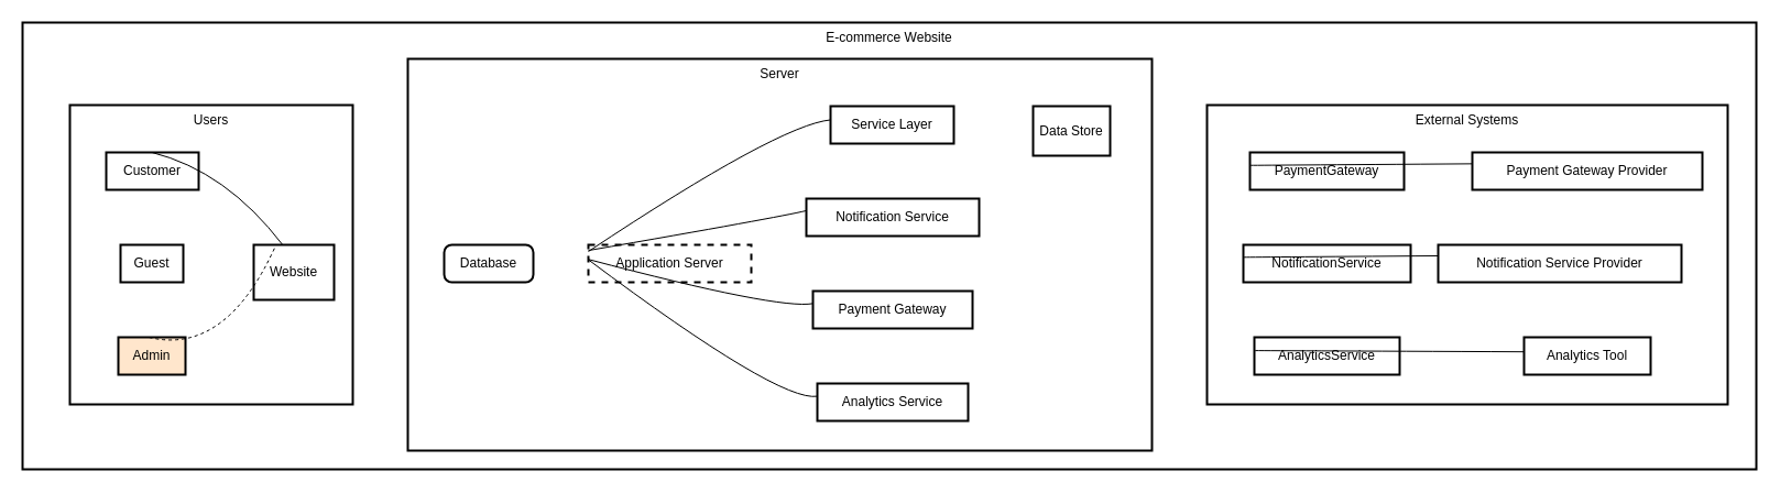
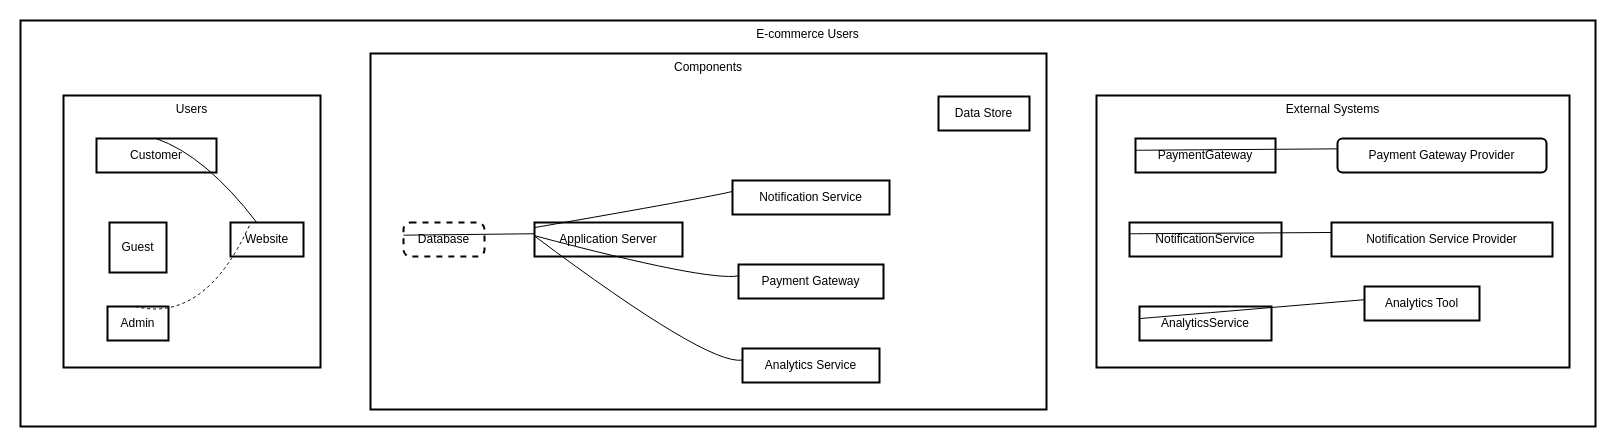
  <mxCell id="0" />
  <mxCell id="1" parent="0" />
- <mxCell id="2" value="E-commerce Website" style="whiteSpace=wrap;strokeWidth=2;verticalAlign=top;" vertex="1" parent="1"><mxGeometry width="1575" height="406" as="geometry" x="20" y="20" /></mxCell>
+ <mxCell id="2" value="E-commerce Users" style="whiteSpace=wrap;strokeWidth=2;verticalAlign=top;" vertex="1" parent="1"><mxGeometry width="1575" height="406" as="geometry" x="20" y="20" /></mxCell>
  <mxCell id="3" value="Users" style="whiteSpace=wrap;strokeWidth=2;verticalAlign=top;" vertex="1" parent="2"><mxGeometry x="43" y="75" width="257" height="272" as="geometry" /></mxCell>
- <mxCell id="4" value="Website" style="whiteSpace=wrap;strokeWidth=2;" vertex="1" parent="3"><mxGeometry x="167" y="127" width="73" height="50" as="geometry" /></mxCell>
- <mxCell id="5" value="Customer" style="whiteSpace=wrap;strokeWidth=2;" vertex="1" parent="3"><mxGeometry x="33" y="43" width="84" height="34" as="geometry" /></mxCell>
- <mxCell id="6" value="Guest" style="whiteSpace=wrap;strokeWidth=2;" vertex="1" parent="3"><mxGeometry x="46" y="127" width="57" height="34" as="geometry" /></mxCell>
- <mxCell id="7" value="Admin" style="whiteSpace=wrap;strokeWidth=2;fillColor=#ffe6cc;" vertex="1" parent="3"><mxGeometry x="44" y="211" width="61" height="34" as="geometry" /></mxCell>
+ <mxCell id="4" value="Website" style="whiteSpace=wrap;strokeWidth=2;" vertex="1" parent="3"><mxGeometry x="167" y="127" width="73" height="34" as="geometry" /></mxCell>
+ <mxCell id="5" value="Customer" style="whiteSpace=wrap;strokeWidth=2;" vertex="1" parent="3"><mxGeometry x="33" y="43" width="120" height="34" as="geometry" /></mxCell>
+ <mxCell id="6" value="Guest" style="whiteSpace=wrap;strokeWidth=2;" vertex="1" parent="3"><mxGeometry x="46" y="127" width="57" height="50" as="geometry" /></mxCell>
+ <mxCell id="7" value="Admin" style="whiteSpace=wrap;strokeWidth=2;" vertex="1" parent="3"><mxGeometry x="44" y="211" width="61" height="34" as="geometry" /></mxCell>
  <mxCell id="8" value="" style="curved=1;startArrow=none;endArrow=none;exitX=0.48;exitY=-1.71;entryX=-0.26;entryY=-2.21;" edge="1" parent="3" source="5" target="4"><mxGeometry relative="1" as="geometry"><Array as="points"><mxPoint x="142" y="60" /></Array></mxGeometry></mxCell>
  <mxCell id="9" value="" style="curved=1;startArrow=none;endArrow=none;exitX=0.3;exitY=-1.71;entryX=-0.26;entryY=-1.21;dashed=1;" edge="1" parent="3" source="7" target="4"><mxGeometry relative="1" as="geometry"><Array as="points"><mxPoint x="142" y="228" /></Array></mxGeometry></mxCell>
- <mxCell id="10" value="Server" style="whiteSpace=wrap;strokeWidth=2;verticalAlign=top;" vertex="1" parent="2"><mxGeometry x="350" y="33" width="676" height="356" as="geometry" /></mxCell>
- <mxCell id="11" value="Application Server" style="whiteSpace=wrap;strokeWidth=2;dashed=1;" vertex="1" parent="10"><mxGeometry x="164" y="169" width="148" height="34" as="geometry" /></mxCell>
- <mxCell id="12" value="Database" style="rounded=1;absoluteArcSize=1;arcSize=14;whiteSpace=wrap;strokeWidth=2;" vertex="1" parent="10"><mxGeometry x="33" y="169" width="81" height="34" as="geometry" /></mxCell>
- <mxCell id="13" value="Service Layer" style="whiteSpace=wrap;strokeWidth=2;" vertex="1" parent="10"><mxGeometry x="384" y="43" width="112" height="34" as="geometry" /></mxCell>
- <mxCell id="14" value="Data Store" style="whiteSpace=wrap;strokeWidth=2;" vertex="1" parent="10"><mxGeometry x="568" y="43" width="70" height="45" as="geometry" /></mxCell>
+ <mxCell id="10" value="Components" style="whiteSpace=wrap;strokeWidth=2;verticalAlign=top;" vertex="1" parent="2"><mxGeometry x="350" y="33" width="676" height="356" as="geometry" /></mxCell>
+ <mxCell id="11" value="Application Server" style="whiteSpace=wrap;strokeWidth=2;" vertex="1" parent="10"><mxGeometry x="164" y="169" width="148" height="34" as="geometry" /></mxCell>
+ <mxCell id="12" value="Database" style="rounded=1;absoluteArcSize=1;arcSize=14;whiteSpace=wrap;strokeWidth=2;dashed=1;" vertex="1" parent="10"><mxGeometry x="33" y="169" width="81" height="34" as="geometry" /></mxCell>
+ <mxCell id="14" value="Data Store" style="whiteSpace=wrap;strokeWidth=2;" vertex="1" parent="10"><mxGeometry x="568" y="43" width="91" height="34" as="geometry" /></mxCell>
  <mxCell id="15" value="Notification Service" style="whiteSpace=wrap;strokeWidth=2;" vertex="1" parent="10"><mxGeometry x="362" y="127" width="157" height="34" as="geometry" /></mxCell>
  <mxCell id="16" value="Payment Gateway" style="whiteSpace=wrap;strokeWidth=2;" vertex="1" parent="10"><mxGeometry x="368" y="211" width="145" height="34" as="geometry" /></mxCell>
  <mxCell id="17" value="Analytics Service" style="whiteSpace=wrap;strokeWidth=2;" vertex="1" parent="10"><mxGeometry x="372" y="295" width="137" height="34" as="geometry" /></mxCell>
- <mxCell id="19" value="" style="curved=1;startArrow=none;endArrow=none;exitX=-1.78;exitY=-0.97;entryX=-3.12;entryY=-0.47;" edge="1" parent="10" source="11" target="13"><mxGeometry relative="1" as="geometry"><Array as="points"><mxPoint x="337" y="60" /></Array></mxGeometry></mxCell>
+ <mxCell id="18" value="" style="curved=1;startArrow=none;endArrow=none;exitX=-3.32;exitY=-0.47;entryX=-2.37;entryY=-0.47;" edge="1" parent="10" source="12" target="11"><mxGeometry relative="1" as="geometry"><Array as="points" /></mxGeometry></mxCell>
  <mxCell id="20" value="" style="curved=1;startArrow=none;endArrow=none;exitX=-1.6;exitY=-0.97;entryX=-2.23;entryY=-0.47;" edge="1" parent="10" source="11" target="15"><mxGeometry relative="1" as="geometry"><Array as="points"><mxPoint x="337" y="144" /></Array></mxGeometry></mxCell>
  <mxCell id="21" value="" style="curved=1;startArrow=none;endArrow=none;exitX=-1.6;exitY=0.03;entryX=-2.42;entryY=-0.47;" edge="1" parent="10" source="11" target="16"><mxGeometry relative="1" as="geometry"><Array as="points"><mxPoint x="337" y="228" /></Array></mxGeometry></mxCell>
  <mxCell id="22" value="" style="curved=1;startArrow=none;endArrow=none;exitX=-1.78;exitY=0.03;entryX=-2.56;entryY=-0.47;" edge="1" parent="10" source="11" target="17"><mxGeometry relative="1" as="geometry"><Array as="points"><mxPoint x="337" y="312" /></Array></mxGeometry></mxCell>
  <mxCell id="23" value="External Systems" style="whiteSpace=wrap;strokeWidth=2;verticalAlign=top;" vertex="1" parent="2"><mxGeometry x="1076" y="75" width="473" height="272" as="geometry" /></mxCell>
- <mxCell id="24" value="Payment Gateway Provider" style="whiteSpace=wrap;strokeWidth=2;" vertex="1" parent="23"><mxGeometry x="241" y="43" width="209" height="34" as="geometry" /></mxCell>
+ <mxCell id="24" value="Payment Gateway Provider" style="whiteSpace=wrap;strokeWidth=2;rounded=1;" vertex="1" parent="23"><mxGeometry x="241" y="43" width="209" height="34" as="geometry" /></mxCell>
  <mxCell id="25" value="PaymentGateway" style="whiteSpace=wrap;strokeWidth=2;" vertex="1" parent="23"><mxGeometry x="39" y="43" width="140" height="34" as="geometry" /></mxCell>
  <mxCell id="26" value="NotificationService" style="whiteSpace=wrap;strokeWidth=2;" vertex="1" parent="23"><mxGeometry x="33" y="127" width="152" height="34" as="geometry" /></mxCell>
- <mxCell id="27" value="Notification Service Provider" style="whiteSpace=wrap;strokeWidth=2;" vertex="1" parent="23"><mxGeometry x="210" y="127" width="221" height="34" as="geometry" /></mxCell>
+ <mxCell id="27" value="Notification Service Provider" style="whiteSpace=wrap;strokeWidth=2;" vertex="1" parent="23"><mxGeometry x="235" y="127" width="221" height="34" as="geometry" /></mxCell>
  <mxCell id="28" value="AnalyticsService" style="whiteSpace=wrap;strokeWidth=2;" vertex="1" parent="23"><mxGeometry x="43" y="211" width="132" height="34" as="geometry" /></mxCell>
- <mxCell id="29" value="Analytics Tool" style="whiteSpace=wrap;strokeWidth=2;" vertex="1" parent="23"><mxGeometry x="288" y="211" width="115" height="34" as="geometry" /></mxCell>
+ <mxCell id="29" value="Analytics Tool" style="whiteSpace=wrap;strokeWidth=2;" vertex="1" parent="23"><mxGeometry x="268" y="191" width="115" height="34" as="geometry" /></mxCell>
  <mxCell id="30" value="" style="curved=1;startArrow=none;endArrow=none;exitX=-6.69;exitY=-1.71;entryX=-5.15;entryY=-1.71;" edge="1" parent="23" source="25" target="24"><mxGeometry relative="1" as="geometry"><Array as="points" /></mxGeometry></mxCell>
  <mxCell id="31" value="" style="curved=1;startArrow=none;endArrow=none;exitX=-6.08;exitY=-1.71;entryX=-4.87;entryY=-1.71;" edge="1" parent="23" source="26" target="27"><mxGeometry relative="1" as="geometry"><Array as="points" /></mxGeometry></mxCell>
  <mxCell id="32" value="" style="curved=1;startArrow=none;endArrow=none;exitX=-7.15;exitY=-1.71;entryX=-9.36;entryY=-1.71;" edge="1" parent="23" source="28" target="29"><mxGeometry relative="1" as="geometry"><Array as="points" /></mxGeometry></mxCell>
